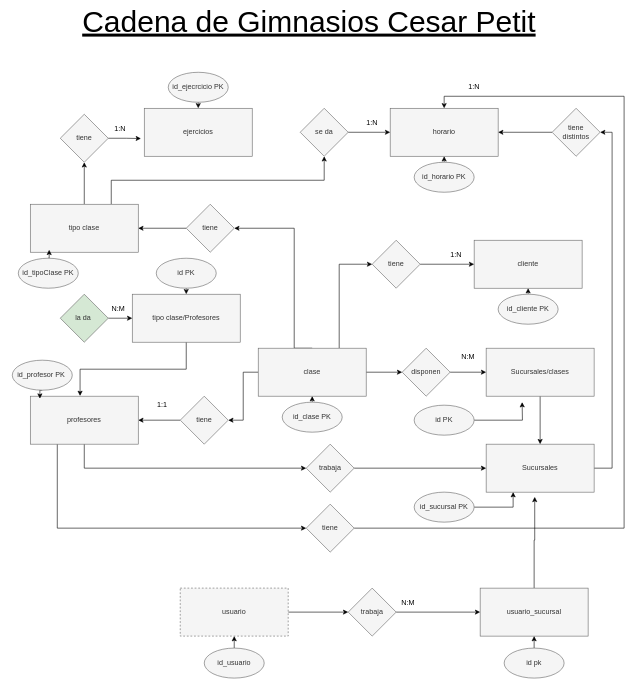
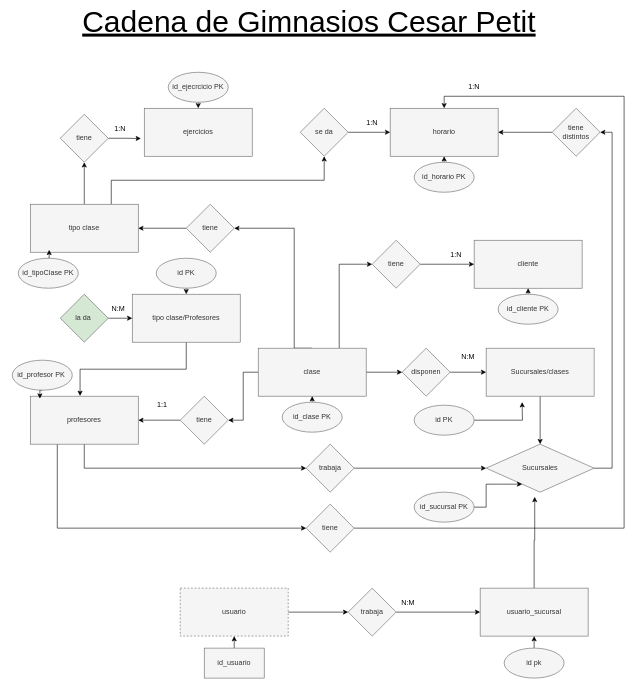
  <mxCell id="0" />
  <mxCell id="1" parent="0" />
  <mxCell id="2" style="edgeStyle=orthogonalEdgeStyle;rounded=0;orthogonalLoop=1;jettySize=auto;html=1;exitX=0.5;exitY=0;exitDx=0;exitDy=0;entryX=1;entryY=0.5;entryDx=0;entryDy=0;" edge="1" parent="1" source="6" target="19"><mxGeometry relative="1" as="geometry"><Array as="points"><mxPoint x="490" y="580" /><mxPoint x="490" y="380" /></Array></mxGeometry></mxCell>
  <mxCell id="3" style="edgeStyle=orthogonalEdgeStyle;rounded=0;orthogonalLoop=1;jettySize=auto;html=1;exitX=0.75;exitY=0;exitDx=0;exitDy=0;entryX=0;entryY=0.5;entryDx=0;entryDy=0;" edge="1" parent="1" source="6" target="9"><mxGeometry relative="1" as="geometry" /></mxCell>
  <mxCell id="4" style="edgeStyle=orthogonalEdgeStyle;rounded=0;orthogonalLoop=1;jettySize=auto;html=1;entryX=1;entryY=0.5;entryDx=0;entryDy=0;" edge="1" parent="1" source="6" target="14"><mxGeometry relative="1" as="geometry" /></mxCell>
  <mxCell id="5" style="edgeStyle=orthogonalEdgeStyle;rounded=0;orthogonalLoop=1;jettySize=auto;html=1;entryX=0;entryY=0.5;entryDx=0;entryDy=0;" edge="1" parent="1" source="6" target="23"><mxGeometry relative="1" as="geometry" /></mxCell>
  <mxCell id="6" value="clase" style="rounded=0;whiteSpace=wrap;html=1;fillColor=#f5f5f5;strokeColor=#666666;fontColor=#333333;" vertex="1" parent="1"><mxGeometry x="430" y="580" width="180" height="80" as="geometry" /></mxCell>
  <mxCell id="7" value="cliente" style="rounded=0;whiteSpace=wrap;html=1;fillColor=#f5f5f5;strokeColor=#666666;fontColor=#333333;" vertex="1" parent="1"><mxGeometry x="790" y="400" width="180" height="80" as="geometry" /></mxCell>
  <mxCell id="8" style="edgeStyle=orthogonalEdgeStyle;rounded=0;orthogonalLoop=1;jettySize=auto;html=1;entryX=0;entryY=0.5;entryDx=0;entryDy=0;" edge="1" parent="1" source="9" target="7"><mxGeometry relative="1" as="geometry" /></mxCell>
  <mxCell id="9" value="tiene" style="rhombus;whiteSpace=wrap;html=1;fillColor=#f5f5f5;strokeColor=#666666;fontColor=#333333;" vertex="1" parent="1"><mxGeometry x="620" y="400" width="80" height="80" as="geometry" /></mxCell>
  <mxCell id="10" style="edgeStyle=orthogonalEdgeStyle;rounded=0;orthogonalLoop=1;jettySize=auto;html=1;entryX=0.5;entryY=1;entryDx=0;entryDy=0;" edge="1" parent="1" source="12" target="32"><mxGeometry relative="1" as="geometry" /></mxCell>
  <mxCell id="11" style="edgeStyle=orthogonalEdgeStyle;rounded=0;orthogonalLoop=1;jettySize=auto;html=1;exitX=0.75;exitY=0;exitDx=0;exitDy=0;entryX=0.5;entryY=1;entryDx=0;entryDy=0;" edge="1" parent="1" source="12" target="35"><mxGeometry relative="1" as="geometry"><mxPoint x="560" y="270" as="targetPoint" /></mxGeometry></mxCell>
  <mxCell id="12" value="tipo clase" style="rounded=0;whiteSpace=wrap;html=1;fillColor=#f5f5f5;strokeColor=#666666;fontColor=#333333;" vertex="1" parent="1"><mxGeometry x="50" y="340" width="180" height="80" as="geometry" /></mxCell>
  <mxCell id="13" style="edgeStyle=orthogonalEdgeStyle;rounded=0;orthogonalLoop=1;jettySize=auto;html=1;entryX=1;entryY=0.5;entryDx=0;entryDy=0;" edge="1" parent="1" source="14" target="17"><mxGeometry relative="1" as="geometry" /></mxCell>
  <mxCell id="14" value="tiene" style="rhombus;whiteSpace=wrap;html=1;fillColor=#f5f5f5;strokeColor=#666666;fontColor=#333333;" vertex="1" parent="1"><mxGeometry x="300" y="660" width="80" height="80" as="geometry" /></mxCell>
  <mxCell id="15" style="edgeStyle=orthogonalEdgeStyle;rounded=0;orthogonalLoop=1;jettySize=auto;html=1;entryX=0;entryY=0.5;entryDx=0;entryDy=0;" edge="1" parent="1" source="17" target="39"><mxGeometry relative="1" as="geometry"><Array as="points"><mxPoint x="140" y="780" /></Array></mxGeometry></mxCell>
  <mxCell id="16" style="edgeStyle=orthogonalEdgeStyle;rounded=0;orthogonalLoop=1;jettySize=auto;html=1;exitX=0.25;exitY=1;exitDx=0;exitDy=0;entryX=0;entryY=0.5;entryDx=0;entryDy=0;" edge="1" parent="1" source="17" target="41"><mxGeometry relative="1" as="geometry" /></mxCell>
  <mxCell id="17" value="profesores" style="rounded=0;whiteSpace=wrap;html=1;fillColor=#f5f5f5;strokeColor=#666666;fontColor=#333333;" vertex="1" parent="1"><mxGeometry x="50" y="660" width="180" height="80" as="geometry" /></mxCell>
  <mxCell id="18" style="edgeStyle=orthogonalEdgeStyle;rounded=0;orthogonalLoop=1;jettySize=auto;html=1;entryX=1;entryY=0.5;entryDx=0;entryDy=0;" edge="1" parent="1" source="19" target="12"><mxGeometry relative="1" as="geometry" /></mxCell>
  <mxCell id="19" value="tiene" style="rhombus;whiteSpace=wrap;html=1;fillColor=#f5f5f5;strokeColor=#666666;fontColor=#333333;" vertex="1" parent="1"><mxGeometry x="310" y="340" width="80" height="80" as="geometry" /></mxCell>
  <mxCell id="20" style="edgeStyle=orthogonalEdgeStyle;rounded=0;orthogonalLoop=1;jettySize=auto;html=1;entryX=1;entryY=0.5;entryDx=0;entryDy=0;" edge="1" parent="1" source="21" target="37"><mxGeometry relative="1" as="geometry"><mxPoint x="1020" y="220" as="targetPoint" /><Array as="points"><mxPoint x="1020" y="780" /><mxPoint x="1020" y="220" /></Array></mxGeometry></mxCell>
- <mxCell id="21" value="Sucursales" style="rounded=0;whiteSpace=wrap;html=1;fillColor=#f5f5f5;strokeColor=#666666;fontColor=#333333;" vertex="1" parent="1"><mxGeometry x="810" y="740" width="180" height="80" as="geometry" /></mxCell>
+ <mxCell id="21" value="Sucursales" style="rhombus;whiteSpace=wrap;html=1;fillColor=#f5f5f5;strokeColor=#666666;fontColor=#333333;" vertex="1" parent="1"><mxGeometry x="810" y="740" width="180" height="80" as="geometry" /></mxCell>
  <mxCell id="22" style="edgeStyle=orthogonalEdgeStyle;rounded=0;orthogonalLoop=1;jettySize=auto;html=1;entryX=0;entryY=0.5;entryDx=0;entryDy=0;" edge="1" parent="1" source="23" target="25"><mxGeometry relative="1" as="geometry" /></mxCell>
  <mxCell id="23" value="disponen" style="rhombus;whiteSpace=wrap;html=1;fillColor=#f5f5f5;strokeColor=#666666;fontColor=#333333;" vertex="1" parent="1"><mxGeometry x="670" y="580" width="80" height="80" as="geometry" /></mxCell>
  <mxCell id="24" style="edgeStyle=orthogonalEdgeStyle;rounded=0;orthogonalLoop=1;jettySize=auto;html=1;entryX=0.5;entryY=0;entryDx=0;entryDy=0;" edge="1" parent="1" source="25" target="21"><mxGeometry relative="1" as="geometry" /></mxCell>
  <mxCell id="25" value="Sucursales/clases" style="rounded=0;whiteSpace=wrap;html=1;fillColor=#f5f5f5;fontColor=#333333;strokeColor=#666666;" vertex="1" parent="1"><mxGeometry x="810" y="580" width="180" height="80" as="geometry" /></mxCell>
  <mxCell id="26" style="edgeStyle=orthogonalEdgeStyle;rounded=0;orthogonalLoop=1;jettySize=auto;html=1;entryX=0.461;entryY=-0.006;entryDx=0;entryDy=0;entryPerimeter=0;" edge="1" parent="1" source="27" target="17"><mxGeometry relative="1" as="geometry" /></mxCell>
  <mxCell id="27" value="tipo clase/Profesores" style="rounded=0;whiteSpace=wrap;html=1;fillColor=#f5f5f5;strokeColor=#666666;fontColor=#333333;" vertex="1" parent="1"><mxGeometry x="220" y="490" width="180" height="80" as="geometry" /></mxCell>
  <mxCell id="28" style="edgeStyle=orthogonalEdgeStyle;rounded=0;orthogonalLoop=1;jettySize=auto;html=1;entryX=0;entryY=0.5;entryDx=0;entryDy=0;" edge="1" parent="1" source="29" target="27"><mxGeometry relative="1" as="geometry" /></mxCell>
  <mxCell id="29" value="la da&amp;nbsp;" style="rhombus;whiteSpace=wrap;html=1;fillColor=#d5e8d4;strokeColor=#666666;fontColor=#333333;" vertex="1" parent="1"><mxGeometry x="100" y="490" width="80" height="80" as="geometry" /></mxCell>
  <mxCell id="30" value="ejercicios" style="rounded=0;whiteSpace=wrap;html=1;fillColor=#f5f5f5;strokeColor=#666666;fontColor=#333333;" vertex="1" parent="1"><mxGeometry x="240" y="180" width="180" height="80" as="geometry" /></mxCell>
  <mxCell id="31" style="edgeStyle=orthogonalEdgeStyle;rounded=0;orthogonalLoop=1;jettySize=auto;html=1;entryX=-0.031;entryY=0.631;entryDx=0;entryDy=0;entryPerimeter=0;" edge="1" parent="1" source="32" target="30"><mxGeometry relative="1" as="geometry" /></mxCell>
  <mxCell id="32" value="tiene" style="rhombus;whiteSpace=wrap;html=1;fillColor=#f5f5f5;strokeColor=#666666;fontColor=#333333;" vertex="1" parent="1"><mxGeometry x="100" y="190" width="80" height="80" as="geometry" /></mxCell>
  <mxCell id="33" value="horario" style="rounded=0;whiteSpace=wrap;html=1;fillColor=#f5f5f5;strokeColor=#666666;fontColor=#333333;" vertex="1" parent="1"><mxGeometry x="650" y="180" width="180" height="80" as="geometry" /></mxCell>
  <mxCell id="34" style="edgeStyle=orthogonalEdgeStyle;rounded=0;orthogonalLoop=1;jettySize=auto;html=1;entryX=0;entryY=0.5;entryDx=0;entryDy=0;" edge="1" parent="1" source="35" target="33"><mxGeometry relative="1" as="geometry" /></mxCell>
  <mxCell id="35" value="se da" style="rhombus;whiteSpace=wrap;html=1;fillColor=#f5f5f5;strokeColor=#666666;fontColor=#333333;" vertex="1" parent="1"><mxGeometry x="500" y="180" width="80" height="80" as="geometry" /></mxCell>
  <mxCell id="36" style="edgeStyle=orthogonalEdgeStyle;rounded=0;orthogonalLoop=1;jettySize=auto;html=1;entryX=1;entryY=0.5;entryDx=0;entryDy=0;" edge="1" parent="1" source="37" target="33"><mxGeometry relative="1" as="geometry" /></mxCell>
  <mxCell id="37" value="tiene &lt;br&gt;distintos" style="rhombus;whiteSpace=wrap;html=1;fillColor=#f5f5f5;strokeColor=#666666;fontColor=#333333;" vertex="1" parent="1"><mxGeometry x="920" y="180" width="80" height="80" as="geometry" /></mxCell>
  <mxCell id="38" style="edgeStyle=orthogonalEdgeStyle;rounded=0;orthogonalLoop=1;jettySize=auto;html=1;entryX=0;entryY=0.5;entryDx=0;entryDy=0;" edge="1" parent="1" source="39" target="21"><mxGeometry relative="1" as="geometry" /></mxCell>
  <mxCell id="39" value="trabaja" style="rhombus;whiteSpace=wrap;html=1;fillColor=#f5f5f5;strokeColor=#666666;fontColor=#333333;" vertex="1" parent="1"><mxGeometry x="510" y="740" width="80" height="80" as="geometry" /></mxCell>
  <mxCell id="40" style="edgeStyle=orthogonalEdgeStyle;rounded=0;orthogonalLoop=1;jettySize=auto;html=1;entryX=0.5;entryY=0;entryDx=0;entryDy=0;" edge="1" parent="1" source="41" target="33"><mxGeometry relative="1" as="geometry"><Array as="points"><mxPoint x="1040" y="880" /><mxPoint x="1040" y="160" /><mxPoint x="740" y="160" /></Array></mxGeometry></mxCell>
  <mxCell id="41" value="tiene" style="rhombus;whiteSpace=wrap;html=1;fillColor=#f5f5f5;strokeColor=#666666;fontColor=#333333;" vertex="1" parent="1"><mxGeometry x="510" y="840" width="80" height="80" as="geometry" /></mxCell>
  <mxCell id="42" style="edgeStyle=orthogonalEdgeStyle;rounded=0;orthogonalLoop=1;jettySize=auto;html=1;entryX=0;entryY=0.5;entryDx=0;entryDy=0;" edge="1" parent="1" source="43" target="45"><mxGeometry relative="1" as="geometry" /></mxCell>
  <mxCell id="43" value="usuario" style="rounded=0;whiteSpace=wrap;html=1;fillColor=#f5f5f5;strokeColor=#666666;fontColor=#333333;dashed=1;" vertex="1" parent="1"><mxGeometry x="300" y="980" width="180" height="80" as="geometry" /></mxCell>
  <mxCell id="44" style="edgeStyle=orthogonalEdgeStyle;rounded=0;orthogonalLoop=1;jettySize=auto;html=1;entryX=0;entryY=0.5;entryDx=0;entryDy=0;" edge="1" parent="1" source="45" target="47"><mxGeometry relative="1" as="geometry" /></mxCell>
  <mxCell id="45" value="trabaja" style="rhombus;whiteSpace=wrap;html=1;fillColor=#f5f5f5;strokeColor=#666666;fontColor=#333333;" vertex="1" parent="1"><mxGeometry x="580" y="980" width="80" height="80" as="geometry" /></mxCell>
  <mxCell id="46" style="edgeStyle=orthogonalEdgeStyle;rounded=0;orthogonalLoop=1;jettySize=auto;html=1;entryX=0.45;entryY=1.1;entryDx=0;entryDy=0;entryPerimeter=0;" edge="1" parent="1" source="47" target="21"><mxGeometry relative="1" as="geometry"><mxPoint x="890" y="840" as="targetPoint" /></mxGeometry></mxCell>
  <mxCell id="47" value="usuario_sucursal" style="rounded=0;whiteSpace=wrap;html=1;fillColor=#f5f5f5;strokeColor=#666666;fontColor=#333333;" vertex="1" parent="1"><mxGeometry x="800" y="980" width="180" height="80" as="geometry" /></mxCell>
  <mxCell id="48" value="1:N" style="text;strokeColor=none;align=center;fillColor=none;html=1;verticalAlign=middle;whiteSpace=wrap;rounded=0;" vertex="1" parent="1"><mxGeometry x="730" y="410" width="60" height="30" as="geometry" /></mxCell>
  <mxCell id="49" style="edgeStyle=orthogonalEdgeStyle;rounded=0;orthogonalLoop=1;jettySize=auto;html=1;exitX=0.5;exitY=0;exitDx=0;exitDy=0;entryX=0.5;entryY=1;entryDx=0;entryDy=0;" edge="1" parent="1" source="50" target="6"><mxGeometry relative="1" as="geometry" /></mxCell>
  <mxCell id="50" value="id_clase PK" style="ellipse;whiteSpace=wrap;html=1;fillColor=#f5f5f5;strokeColor=#666666;fontColor=#333333;" vertex="1" parent="1"><mxGeometry x="470" y="670" width="100" height="50" as="geometry" /></mxCell>
  <mxCell id="51" style="edgeStyle=orthogonalEdgeStyle;rounded=0;orthogonalLoop=1;jettySize=auto;html=1;exitX=0.5;exitY=0;exitDx=0;exitDy=0;entryX=0.5;entryY=1;entryDx=0;entryDy=0;" edge="1" parent="1" source="52" target="7"><mxGeometry relative="1" as="geometry" /></mxCell>
  <mxCell id="52" value="id_cliente PK" style="ellipse;whiteSpace=wrap;html=1;fillColor=#f5f5f5;strokeColor=#666666;fontColor=#333333;" vertex="1" parent="1"><mxGeometry x="830" y="490" width="100" height="50" as="geometry" /></mxCell>
  <mxCell id="53" style="edgeStyle=orthogonalEdgeStyle;rounded=0;orthogonalLoop=1;jettySize=auto;html=1;exitX=0.5;exitY=0;exitDx=0;exitDy=0;entryX=0.5;entryY=1;entryDx=0;entryDy=0;" edge="1" parent="1" source="54" target="33"><mxGeometry relative="1" as="geometry" /></mxCell>
  <mxCell id="54" value="id_horario PK" style="ellipse;whiteSpace=wrap;html=1;fillColor=#f5f5f5;strokeColor=#666666;fontColor=#333333;" vertex="1" parent="1"><mxGeometry x="690" y="270" width="100" height="50" as="geometry" /></mxCell>
  <mxCell id="55" style="edgeStyle=orthogonalEdgeStyle;rounded=0;orthogonalLoop=1;jettySize=auto;html=1;exitX=0.5;exitY=1;exitDx=0;exitDy=0;entryX=0.5;entryY=0;entryDx=0;entryDy=0;" edge="1" parent="1" source="56" target="30"><mxGeometry relative="1" as="geometry" /></mxCell>
  <mxCell id="56" value="id_ejecrcicio PK" style="ellipse;whiteSpace=wrap;html=1;fillColor=#f5f5f5;strokeColor=#666666;fontColor=#333333;" vertex="1" parent="1"><mxGeometry x="280" y="120" width="100" height="50" as="geometry" /></mxCell>
  <mxCell id="57" style="edgeStyle=orthogonalEdgeStyle;rounded=0;orthogonalLoop=1;jettySize=auto;html=1;exitX=0.5;exitY=0;exitDx=0;exitDy=0;entryX=0.175;entryY=0.95;entryDx=0;entryDy=0;entryPerimeter=0;" edge="1" parent="1" source="58" target="12"><mxGeometry relative="1" as="geometry" /></mxCell>
  <mxCell id="58" value="id_tipoClase PK" style="ellipse;whiteSpace=wrap;html=1;fillColor=#f5f5f5;strokeColor=#666666;fontColor=#333333;" vertex="1" parent="1"><mxGeometry x="30" y="430" width="100" height="50" as="geometry" /></mxCell>
  <mxCell id="59" style="edgeStyle=orthogonalEdgeStyle;rounded=0;orthogonalLoop=1;jettySize=auto;html=1;exitX=0.5;exitY=1;exitDx=0;exitDy=0;entryX=0.5;entryY=0;entryDx=0;entryDy=0;" edge="1" parent="1" source="60" target="27"><mxGeometry relative="1" as="geometry" /></mxCell>
  <mxCell id="60" value="id PK" style="ellipse;whiteSpace=wrap;html=1;fillColor=#f5f5f5;strokeColor=#666666;fontColor=#333333;" vertex="1" parent="1"><mxGeometry x="260" y="430" width="100" height="50" as="geometry" /></mxCell>
  <mxCell id="61" style="edgeStyle=orthogonalEdgeStyle;rounded=0;orthogonalLoop=1;jettySize=auto;html=1;exitX=0.5;exitY=1;exitDx=0;exitDy=0;entryX=0.089;entryY=0.05;entryDx=0;entryDy=0;entryPerimeter=0;" edge="1" parent="1" source="62" target="17"><mxGeometry relative="1" as="geometry" /></mxCell>
  <mxCell id="62" value="id_profesor PK&amp;nbsp;" style="ellipse;whiteSpace=wrap;html=1;fillColor=#f5f5f5;strokeColor=#666666;fontColor=#333333;" vertex="1" parent="1"><mxGeometry x="20" y="600" width="100" height="50" as="geometry" /></mxCell>
  <mxCell id="63" style="edgeStyle=orthogonalEdgeStyle;rounded=0;orthogonalLoop=1;jettySize=auto;html=1;exitX=1;exitY=0.5;exitDx=0;exitDy=0;entryX=0.25;entryY=1;entryDx=0;entryDy=0;" edge="1" parent="1" source="64" target="21"><mxGeometry relative="1" as="geometry" /></mxCell>
  <mxCell id="64" value="id_sucursal PK" style="ellipse;whiteSpace=wrap;html=1;fillColor=#f5f5f5;strokeColor=#666666;fontColor=#333333;" vertex="1" parent="1"><mxGeometry x="690" y="820" width="100" height="50" as="geometry" /></mxCell>
  <mxCell id="65" style="edgeStyle=orthogonalEdgeStyle;rounded=0;orthogonalLoop=1;jettySize=auto;html=1;" edge="1" parent="1" source="66"><mxGeometry relative="1" as="geometry"><mxPoint x="870" y="670" as="targetPoint" /></mxGeometry></mxCell>
  <mxCell id="66" value="id PK" style="ellipse;whiteSpace=wrap;html=1;fillColor=#f5f5f5;strokeColor=#666666;fontColor=#333333;" vertex="1" parent="1"><mxGeometry x="690" y="675" width="100" height="50" as="geometry" /></mxCell>
  <mxCell id="67" style="edgeStyle=orthogonalEdgeStyle;rounded=0;orthogonalLoop=1;jettySize=auto;html=1;exitX=0.5;exitY=0;exitDx=0;exitDy=0;entryX=0.5;entryY=1;entryDx=0;entryDy=0;" edge="1" parent="1" source="68" target="43"><mxGeometry relative="1" as="geometry" /></mxCell>
- <mxCell id="68" value="id_usuario" style="ellipse;whiteSpace=wrap;html=1;fillColor=#f5f5f5;strokeColor=#666666;fontColor=#333333;" vertex="1" parent="1"><mxGeometry x="340" y="1080" width="100" height="50" as="geometry" /></mxCell>
+ <mxCell id="68" value="id_usuario" style="whiteSpace=wrap;html=1;fillColor=#f5f5f5;strokeColor=#666666;fontColor=#333333;rounded=0;" vertex="1" parent="1"><mxGeometry x="340" y="1080" width="100" height="50" as="geometry" /></mxCell>
  <mxCell id="69" style="edgeStyle=orthogonalEdgeStyle;rounded=0;orthogonalLoop=1;jettySize=auto;html=1;exitX=0.5;exitY=0;exitDx=0;exitDy=0;entryX=0.5;entryY=1;entryDx=0;entryDy=0;" edge="1" parent="1" source="70" target="47"><mxGeometry relative="1" as="geometry" /></mxCell>
  <mxCell id="70" value="id pk" style="ellipse;whiteSpace=wrap;html=1;fillColor=#f5f5f5;strokeColor=#666666;fontColor=#333333;" vertex="1" parent="1"><mxGeometry x="840" y="1080" width="100" height="50" as="geometry" /></mxCell>
  <mxCell id="71" value="1:N" style="text;strokeColor=none;align=center;fillColor=none;html=1;verticalAlign=middle;whiteSpace=wrap;rounded=0;" vertex="1" parent="1"><mxGeometry x="590" y="190" width="60" height="30" as="geometry" /></mxCell>
  <mxCell id="72" value="1:N" style="text;strokeColor=none;align=center;fillColor=none;html=1;verticalAlign=middle;whiteSpace=wrap;rounded=0;" vertex="1" parent="1"><mxGeometry x="170" y="200" width="60" height="30" as="geometry" /></mxCell>
  <mxCell id="73" value="N:M" style="text;strokeColor=none;align=center;fillColor=none;html=1;verticalAlign=middle;whiteSpace=wrap;rounded=0;" vertex="1" parent="1"><mxGeometry x="167" y="500" width="60" height="30" as="geometry" /></mxCell>
  <mxCell id="74" value="1:1" style="text;strokeColor=none;align=center;fillColor=none;html=1;verticalAlign=middle;whiteSpace=wrap;rounded=0;" vertex="1" parent="1"><mxGeometry x="240" y="660" width="60" height="30" as="geometry" /></mxCell>
  <mxCell id="75" value="N:M" style="text;strokeColor=none;align=center;fillColor=none;html=1;verticalAlign=middle;whiteSpace=wrap;rounded=0;" vertex="1" parent="1"><mxGeometry x="650" y="990" width="60" height="30" as="geometry" /></mxCell>
  <mxCell id="76" value="N:M" style="text;strokeColor=none;align=center;fillColor=none;html=1;verticalAlign=middle;whiteSpace=wrap;rounded=0;" vertex="1" parent="1"><mxGeometry x="750" y="580" width="60" height="30" as="geometry" /></mxCell>
  <mxCell id="77" value="1:N" style="text;strokeColor=none;align=center;fillColor=none;html=1;verticalAlign=middle;whiteSpace=wrap;rounded=0;" vertex="1" parent="1"><mxGeometry x="760" y="130" width="60" height="30" as="geometry" /></mxCell>
  <mxCell id="78" value="Cadena de Gimnasios Cesar Petit" style="text;strokeColor=none;align=center;fillColor=none;html=1;verticalAlign=middle;whiteSpace=wrap;rounded=0;fontSize=50;fontStyle=4;labelBorderColor=none;" vertex="1" parent="1"><mxGeometry x="30" y="20" width="970" height="30" as="geometry" /></mxCell>
